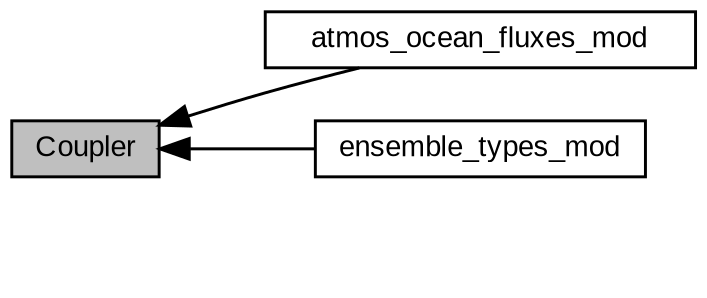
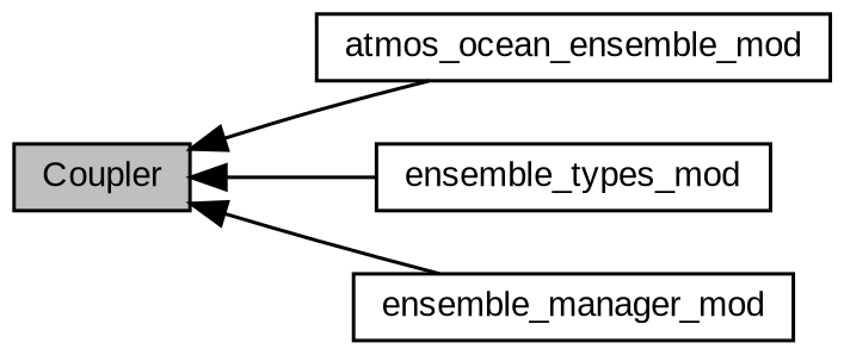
  digraph {
    fontname="Liberation Sans"
    rankdir=LR
    node [color=black fillcolor=white fontname="Liberation Sans" fontsize=10 shape=box style=filled]
    edge [dir=back fontname="Liberation Sans" fontsize=10 labelfontname=Helvetica labelfontsize=10 shape=plaintext style=solid]
-   n1 [height=0.2 label=atmos_ocean_fluxes_mod width=0.4]
+   n1 [height=0.2 label=atmos_ocean_ensemble_mod width=0.4]
    n2 [fillcolor=grey75 fontcolor=black height=0.2 label=Coupler width=0.4]
    n3 [height=0.2 label=ensemble_types_mod width=0.4]
+   n4 [height=0.2 label=ensemble_manager_mod width=0.4]
    n2 -> n1
    n2 -> n3
+   n2 -> n4
  }
